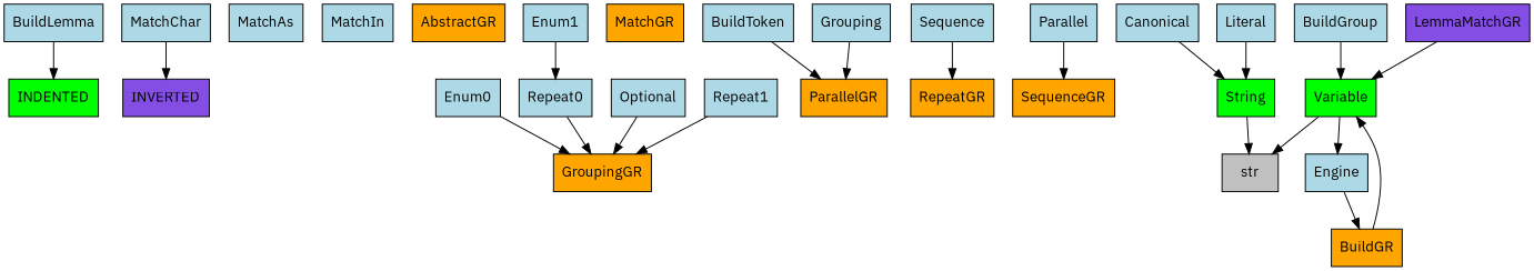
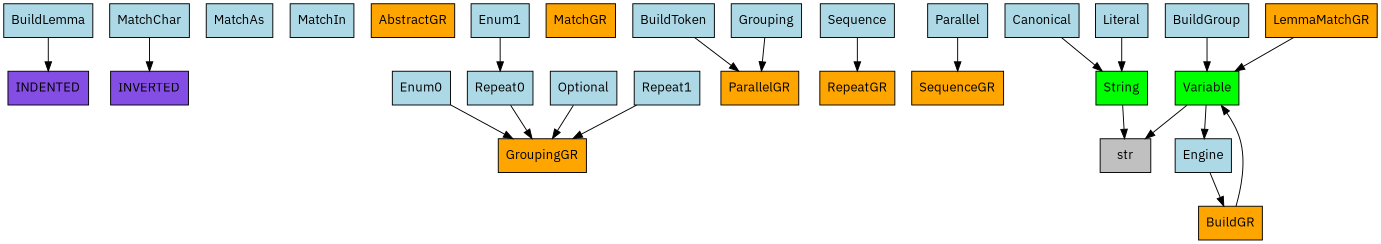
  digraph {
    fontname="IBM Plex Sans"
    node [fillcolor=lightblue fontname="IBM Plex Sans" shape=rect style=filled]
    edge [fontname="IBM Plex Sans"]
-   n1 [fillcolor=lime label=INDENTED]
+   n1 [fillcolor="#844de3" label=INDENTED]
    n2 [fillcolor="#844de3" label=INVERTED]
    n3 [label=MatchAs]
    n4 [label=MatchIn]
    n5 [fillcolor=orange label=AbstractGR]
    n6 [fillcolor=orange label=GroupingGR]
    n7 [fillcolor=orange label=MatchGR]
    n8 [fillcolor=orange label=ParallelGR]
    n9 [fillcolor=orange label=RepeatGR]
    n10 [fillcolor=orange label=SequenceGR]
    n11 [fillcolor=gray label=str]
    n12 [fillcolor=lime label=String]
    n13 [fillcolor=lime label=Variable]
    n14 [label=Engine]
    n15 [label=BuildLemma]
    n16 [label=BuildToken]
    n17 [label=Enum0]
    n18 [label=Enum1]
    n19 [label=Repeat0]
    n20 [label=Grouping]
    n21 [label=Optional]
    n22 [label=Parallel]
    n23 [label=Repeat1]
    n24 [label=Sequence]
    n25 [label=BuildGroup]
    n26 [label=Canonical]
    n27 [label=Literal]
    n28 [label=MatchChar]
    n29 [fillcolor=orange label=BuildGR]
-   n30 [fillcolor="#844de3" label=LemmaMatchGR]
+   n30 [fillcolor=orange label=LemmaMatchGR]
    n12 -> n11
    n13 -> n11
    n13 -> n14
    n14 -> n29
    n15 -> n1
    n16 -> n8
    n17 -> n6
    n18 -> n19
    n19 -> n6
    n20 -> n8
    n21 -> n6
    n22 -> n10
    n23 -> n6
    n24 -> n9
    n25 -> n13
    n26 -> n12
    n27 -> n12
    n28 -> n2
    n29 -> n13
    n30 -> n13
  }
